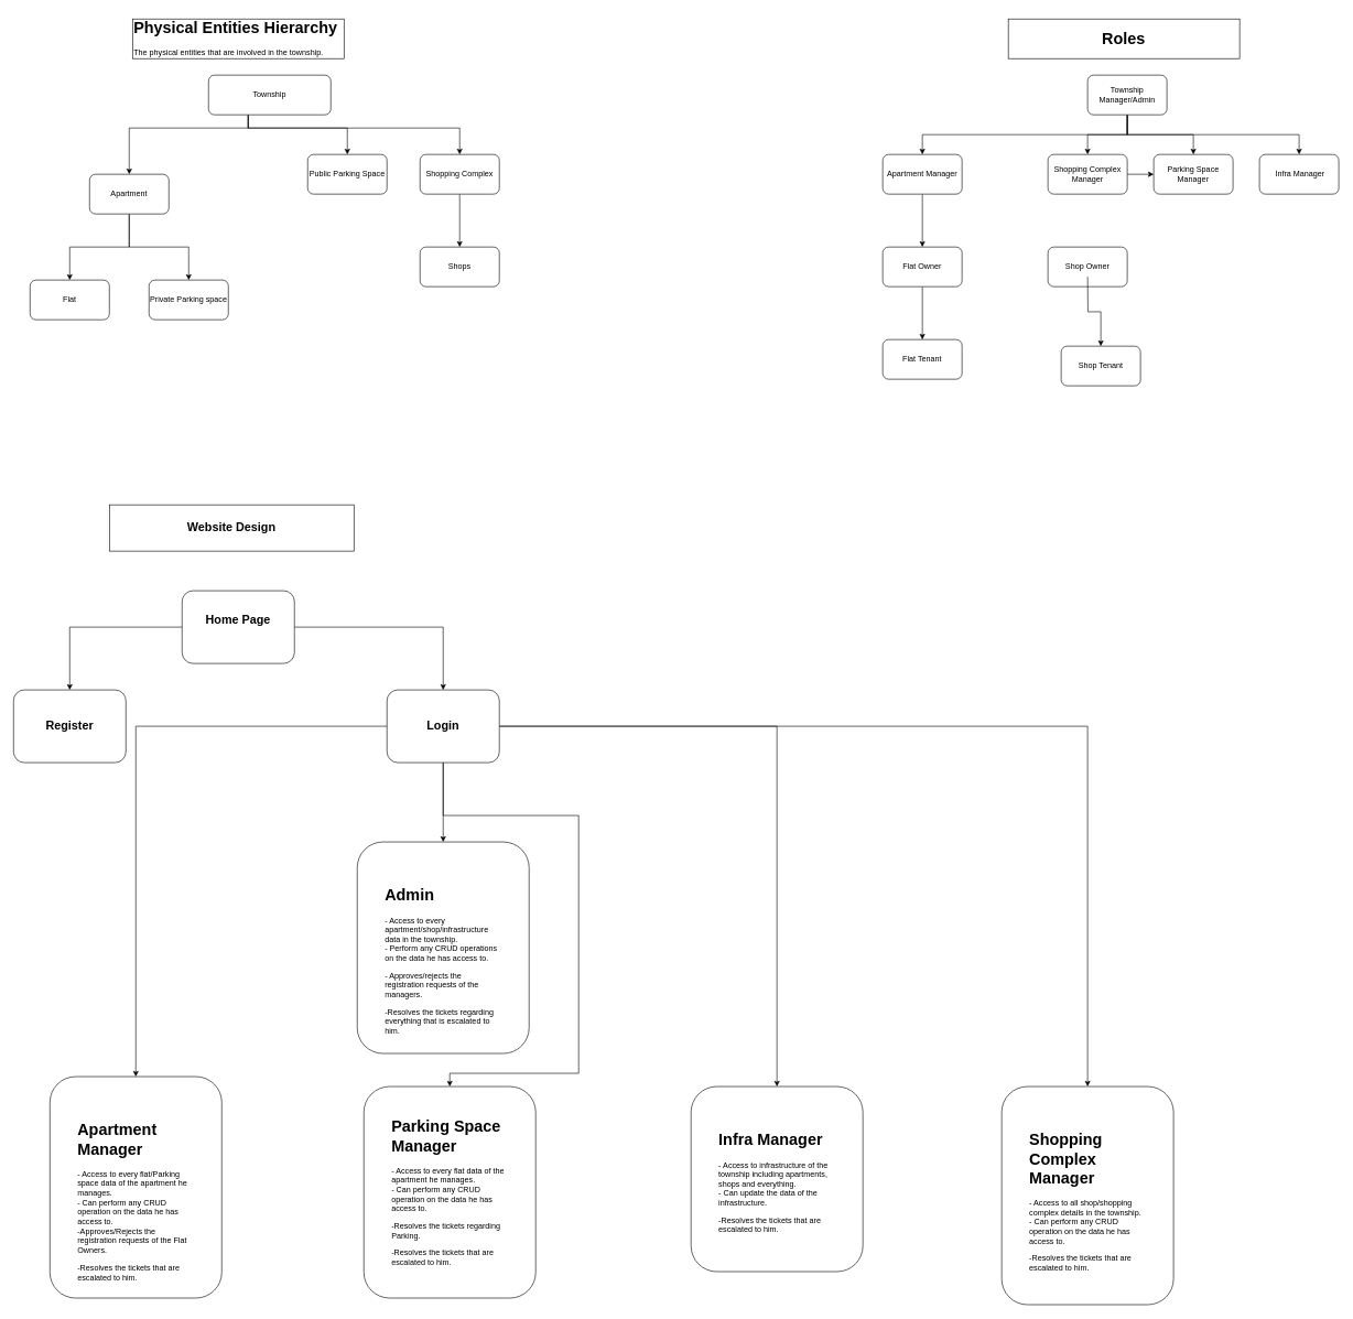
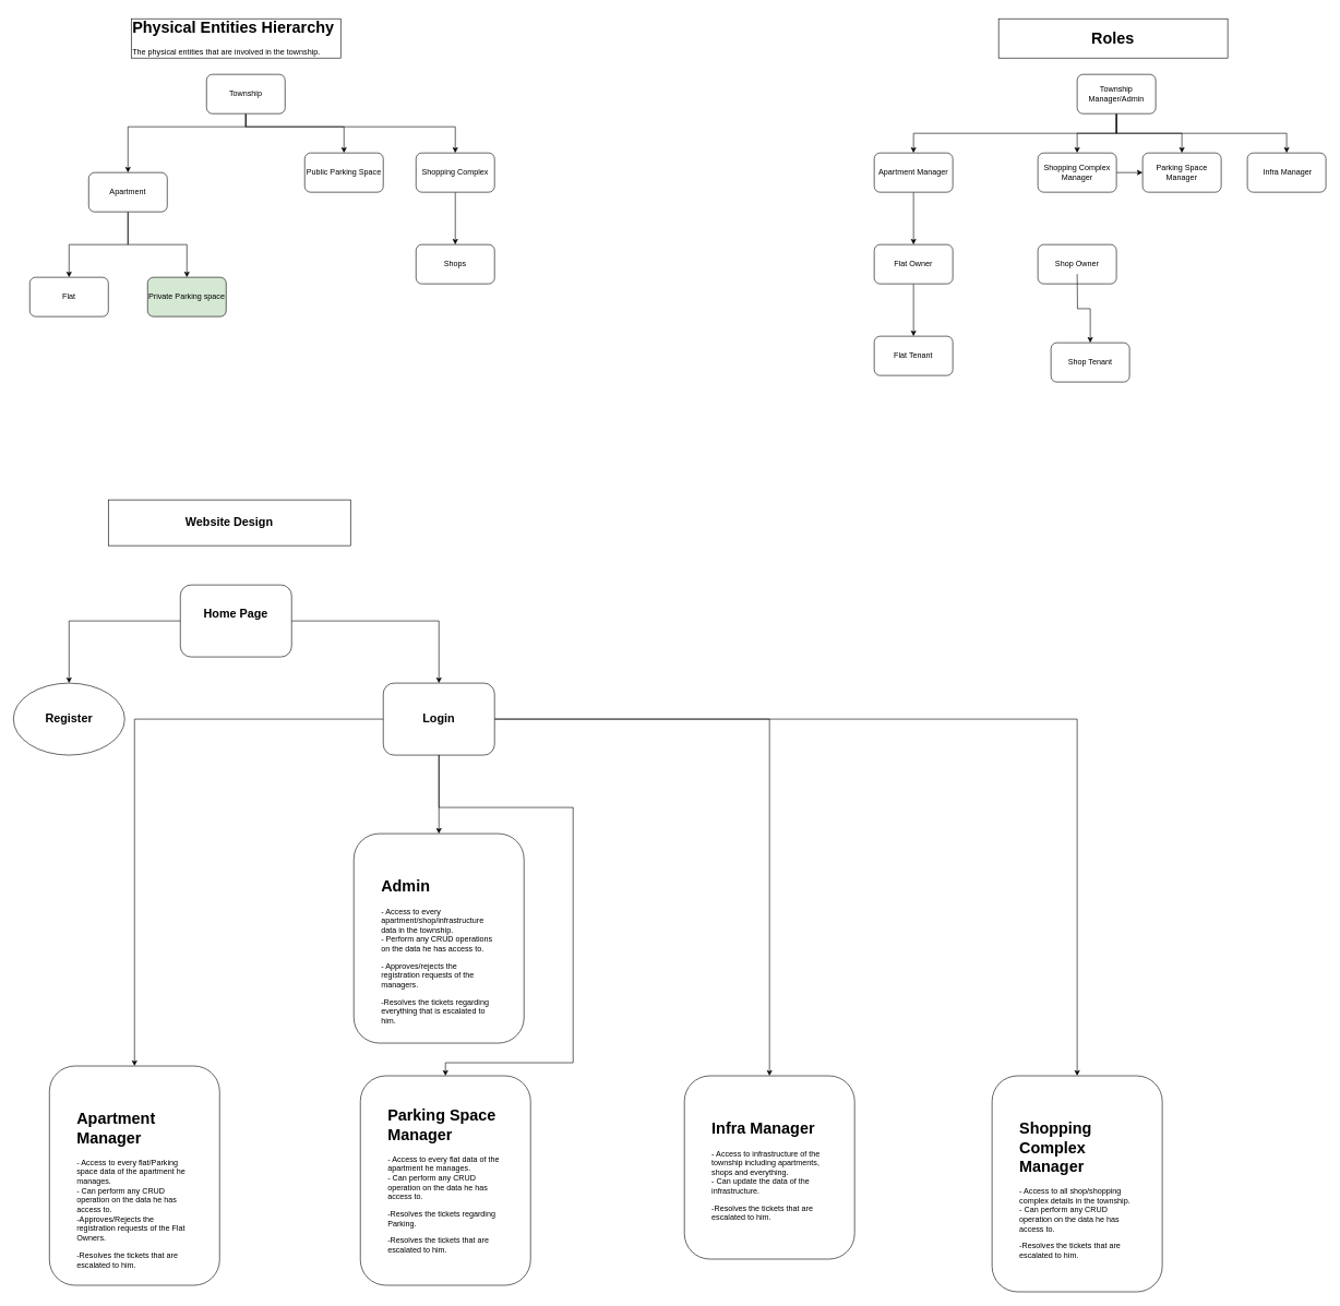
  <mxCell id="0" />
  <mxCell id="1" parent="0" />
  <mxCell id="2" style="edgeStyle=orthogonalEdgeStyle;rounded=0;orthogonalLoop=1;jettySize=auto;html=1;entryX=0.5;entryY=0;entryDx=0;entryDy=0;" edge="1" parent="1" source="5" target="9"><mxGeometry relative="1" as="geometry"><Array as="points"><mxPoint x="375" y="193" /><mxPoint x="525" y="193" /></Array></mxGeometry></mxCell>
  <mxCell id="3" style="edgeStyle=orthogonalEdgeStyle;rounded=0;orthogonalLoop=1;jettySize=auto;html=1;entryX=0.5;entryY=0;entryDx=0;entryDy=0;" edge="1" parent="1" source="5" target="11"><mxGeometry relative="1" as="geometry"><Array as="points"><mxPoint x="375" y="193" /><mxPoint x="695" y="193" /></Array></mxGeometry></mxCell>
  <mxCell id="4" style="edgeStyle=orthogonalEdgeStyle;rounded=0;orthogonalLoop=1;jettySize=auto;html=1;entryX=0.5;entryY=0;entryDx=0;entryDy=0;" edge="1" parent="1" source="5" target="8"><mxGeometry relative="1" as="geometry"><Array as="points"><mxPoint x="375" y="193" /><mxPoint x="195" y="193" /></Array></mxGeometry></mxCell>
- <mxCell id="5" value="Township" style="rounded=1;whiteSpace=wrap;html=1;" vertex="1" parent="1"><mxGeometry x="315" y="113" width="185" height="60" as="geometry" /></mxCell>
+ <mxCell id="5" value="Township" style="rounded=1;whiteSpace=wrap;html=1;" vertex="1" parent="1"><mxGeometry x="315" y="113" width="120" height="60" as="geometry" /></mxCell>
  <mxCell id="6" style="edgeStyle=orthogonalEdgeStyle;rounded=0;orthogonalLoop=1;jettySize=auto;html=1;entryX=0.5;entryY=0;entryDx=0;entryDy=0;" edge="1" parent="1" source="8" target="13"><mxGeometry relative="1" as="geometry"><Array as="points"><mxPoint x="195" y="373" /><mxPoint x="285" y="373" /></Array></mxGeometry></mxCell>
  <mxCell id="7" style="edgeStyle=orthogonalEdgeStyle;rounded=0;orthogonalLoop=1;jettySize=auto;html=1;entryX=0.5;entryY=0;entryDx=0;entryDy=0;" edge="1" parent="1" source="8" target="12"><mxGeometry relative="1" as="geometry" /></mxCell>
  <mxCell id="8" value="Apartment" style="rounded=1;whiteSpace=wrap;html=1;" vertex="1" parent="1"><mxGeometry x="135" y="263" width="120" height="60" as="geometry" /></mxCell>
  <mxCell id="9" value="Public Parking Space" style="rounded=1;whiteSpace=wrap;html=1;" vertex="1" parent="1"><mxGeometry x="465" y="233" width="120" height="60" as="geometry" /></mxCell>
  <mxCell id="10" value="" style="edgeStyle=orthogonalEdgeStyle;rounded=0;orthogonalLoop=1;jettySize=auto;html=1;" edge="1" parent="1" source="11" target="33"><mxGeometry relative="1" as="geometry" /></mxCell>
  <mxCell id="11" value="Shopping Complex" style="rounded=1;whiteSpace=wrap;html=1;" vertex="1" parent="1"><mxGeometry x="635" y="233" width="120" height="60" as="geometry" /></mxCell>
  <mxCell id="12" value="Flat" style="rounded=1;whiteSpace=wrap;html=1;" vertex="1" parent="1"><mxGeometry x="45" y="423" width="120" height="60" as="geometry" /></mxCell>
- <mxCell id="13" value="Private Parking space" style="rounded=1;whiteSpace=wrap;html=1;" vertex="1" parent="1"><mxGeometry x="225" y="423" width="120" height="60" as="geometry" /></mxCell>
+ <mxCell id="13" value="Private Parking space" style="rounded=1;whiteSpace=wrap;html=1;fillColor=#d5e8d4;" vertex="1" parent="1"><mxGeometry x="225" y="423" width="120" height="60" as="geometry" /></mxCell>
  <mxCell id="14" value="" style="rounded=0;whiteSpace=wrap;html=1;" vertex="1" parent="1"><mxGeometry x="200" y="28" width="320" height="60" as="geometry" /></mxCell>
  <mxCell id="15" value="&lt;h1 style=&quot;margin-top: 0px;&quot;&gt;Physical Entities Hierarchy&lt;/h1&gt;&lt;p&gt;The physical entities that are involved in the township.&lt;/p&gt;" style="text;html=1;whiteSpace=wrap;overflow=hidden;rounded=0;" vertex="1" parent="1"><mxGeometry x="200" y="20.5" width="350" height="75" as="geometry" /></mxCell>
  <mxCell id="16" style="edgeStyle=orthogonalEdgeStyle;rounded=0;orthogonalLoop=1;jettySize=auto;html=1;entryX=0.5;entryY=0;entryDx=0;entryDy=0;" edge="1" parent="1" source="20" target="22"><mxGeometry relative="1" as="geometry"><Array as="points"><mxPoint x="1705" y="203" /><mxPoint x="1395" y="203" /></Array></mxGeometry></mxCell>
  <mxCell id="17" style="edgeStyle=orthogonalEdgeStyle;rounded=0;orthogonalLoop=1;jettySize=auto;html=1;exitX=0.5;exitY=1;exitDx=0;exitDy=0;entryX=0.5;entryY=0;entryDx=0;entryDy=0;" edge="1" parent="1" source="20" target="34"><mxGeometry relative="1" as="geometry" /></mxCell>
  <mxCell id="18" style="edgeStyle=orthogonalEdgeStyle;rounded=0;orthogonalLoop=1;jettySize=auto;html=1;exitX=0.5;exitY=1;exitDx=0;exitDy=0;entryX=0.5;entryY=0;entryDx=0;entryDy=0;" edge="1" parent="1" source="20" target="24"><mxGeometry relative="1" as="geometry" /></mxCell>
  <mxCell id="19" style="edgeStyle=orthogonalEdgeStyle;rounded=0;orthogonalLoop=1;jettySize=auto;html=1;exitX=0.5;exitY=1;exitDx=0;exitDy=0;" edge="1" parent="1" source="20" target="35"><mxGeometry relative="1" as="geometry" /></mxCell>
  <mxCell id="20" value="Township Manager/Admin" style="rounded=1;whiteSpace=wrap;html=1;" vertex="1" parent="1"><mxGeometry x="1645" y="113" width="120" height="60" as="geometry" /></mxCell>
  <mxCell id="21" value="" style="edgeStyle=orthogonalEdgeStyle;rounded=0;orthogonalLoop=1;jettySize=auto;html=1;" edge="1" parent="1" source="22" target="26"><mxGeometry relative="1" as="geometry" /></mxCell>
  <mxCell id="22" value="Apartment Manager" style="rounded=1;whiteSpace=wrap;html=1;" vertex="1" parent="1"><mxGeometry x="1335" y="233" width="120" height="60" as="geometry" /></mxCell>
  <mxCell id="23" style="edgeStyle=orthogonalEdgeStyle;rounded=0;orthogonalLoop=1;jettySize=auto;html=1;" edge="1" parent="1" source="24" target="34"><mxGeometry relative="1" as="geometry" /></mxCell>
  <mxCell id="24" value="Shopping Complex Manager" style="rounded=1;whiteSpace=wrap;html=1;" vertex="1" parent="1"><mxGeometry x="1585" y="233" width="120" height="60" as="geometry" /></mxCell>
  <mxCell id="25" value="" style="edgeStyle=orthogonalEdgeStyle;rounded=0;orthogonalLoop=1;jettySize=auto;html=1;" edge="1" parent="1" source="26" target="27"><mxGeometry relative="1" as="geometry" /></mxCell>
  <mxCell id="26" value="Flat Owner" style="whiteSpace=wrap;html=1;rounded=1;" vertex="1" parent="1"><mxGeometry x="1335" y="373" width="120" height="60" as="geometry" /></mxCell>
  <mxCell id="27" value="Flat Tenant" style="whiteSpace=wrap;html=1;rounded=1;" vertex="1" parent="1"><mxGeometry x="1335" y="513" width="120" height="60" as="geometry" /></mxCell>
  <mxCell id="28" value="" style="rounded=0;whiteSpace=wrap;html=1;" vertex="1" parent="1"><mxGeometry x="1525" y="28" width="350" height="60" as="geometry" /></mxCell>
  <mxCell id="29" value="&lt;h1 style=&quot;margin-top: 0px;&quot;&gt;Roles&lt;/h1&gt;" style="text;html=1;whiteSpace=wrap;overflow=hidden;rounded=0;" vertex="1" parent="1"><mxGeometry x="1665" y="38" width="100" height="40" as="geometry" /></mxCell>
  <mxCell id="30" value="Shop Owner" style="rounded=1;whiteSpace=wrap;html=1;" vertex="1" parent="1"><mxGeometry x="1585" y="373" width="120" height="60" as="geometry" /></mxCell>
  <mxCell id="31" value="" style="edgeStyle=orthogonalEdgeStyle;rounded=0;orthogonalLoop=1;jettySize=auto;html=1;" edge="1" parent="1" target="32"><mxGeometry relative="1" as="geometry"><mxPoint x="1645" y="418" as="sourcePoint" /></mxGeometry></mxCell>
  <mxCell id="32" value="Shop Tenant" style="rounded=1;whiteSpace=wrap;html=1;" vertex="1" parent="1"><mxGeometry x="1605" y="523" width="120" height="60" as="geometry" /></mxCell>
  <mxCell id="33" value="Shops" style="rounded=1;whiteSpace=wrap;html=1;" vertex="1" parent="1"><mxGeometry x="635" y="373" width="120" height="60" as="geometry" /></mxCell>
  <mxCell id="34" value="Parking Space Manager" style="rounded=1;whiteSpace=wrap;html=1;" vertex="1" parent="1"><mxGeometry x="1745" y="233" width="120" height="60" as="geometry" /></mxCell>
  <mxCell id="35" value="&amp;nbsp;Infra Manager" style="rounded=1;whiteSpace=wrap;html=1;" vertex="1" parent="1"><mxGeometry x="1905" y="233" width="120" height="60" as="geometry" /></mxCell>
  <mxCell id="36" value="&lt;font style=&quot;font-size: 18px;&quot;&gt;&lt;b&gt;Website Design&lt;/b&gt;&lt;/font&gt;" style="rounded=0;whiteSpace=wrap;html=1;" vertex="1" parent="1"><mxGeometry x="165" y="763" width="370" height="70" as="geometry" /></mxCell>
  <mxCell id="37" value="" style="edgeStyle=orthogonalEdgeStyle;rounded=0;orthogonalLoop=1;jettySize=auto;html=1;" edge="1" parent="1" source="39" target="45"><mxGeometry relative="1" as="geometry" /></mxCell>
  <mxCell id="38" value="" style="edgeStyle=orthogonalEdgeStyle;rounded=0;orthogonalLoop=1;jettySize=auto;html=1;" edge="1" parent="1" source="39" target="46"><mxGeometry relative="1" as="geometry" /></mxCell>
  <mxCell id="39" value="&lt;b&gt;&lt;font style=&quot;font-size: 18px;&quot;&gt;Home Page&lt;br&gt;&lt;br&gt;&lt;/font&gt;&lt;/b&gt;" style="rounded=1;whiteSpace=wrap;html=1;" vertex="1" parent="1"><mxGeometry x="275" y="893" width="170" height="110" as="geometry" /></mxCell>
  <mxCell id="40" value="" style="edgeStyle=orthogonalEdgeStyle;rounded=0;orthogonalLoop=1;jettySize=auto;html=1;" edge="1" parent="1" source="45" target="47"><mxGeometry relative="1" as="geometry" /></mxCell>
  <mxCell id="41" style="edgeStyle=orthogonalEdgeStyle;rounded=0;orthogonalLoop=1;jettySize=auto;html=1;entryX=0.5;entryY=0;entryDx=0;entryDy=0;" edge="1" parent="1" source="45" target="49"><mxGeometry relative="1" as="geometry" /></mxCell>
  <mxCell id="42" style="edgeStyle=orthogonalEdgeStyle;rounded=0;orthogonalLoop=1;jettySize=auto;html=1;entryX=0.5;entryY=0;entryDx=0;entryDy=0;" edge="1" parent="1" source="45" target="51"><mxGeometry relative="1" as="geometry"><Array as="points"><mxPoint x="670" y="1233" /><mxPoint x="875" y="1233" /><mxPoint x="875" y="1623" /></Array></mxGeometry></mxCell>
  <mxCell id="43" style="edgeStyle=orthogonalEdgeStyle;rounded=0;orthogonalLoop=1;jettySize=auto;html=1;exitX=1;exitY=0.5;exitDx=0;exitDy=0;entryX=0.5;entryY=0;entryDx=0;entryDy=0;" edge="1" parent="1" source="45" target="53"><mxGeometry relative="1" as="geometry" /></mxCell>
  <mxCell id="44" style="edgeStyle=orthogonalEdgeStyle;rounded=0;orthogonalLoop=1;jettySize=auto;html=1;entryX=0.5;entryY=0;entryDx=0;entryDy=0;" edge="1" parent="1" source="45" target="55"><mxGeometry relative="1" as="geometry" /></mxCell>
  <mxCell id="45" value="&lt;b&gt;&lt;font style=&quot;font-size: 18px;&quot;&gt;Login&lt;/font&gt;&lt;/b&gt;" style="rounded=1;whiteSpace=wrap;html=1;" vertex="1" parent="1"><mxGeometry x="585" y="1043" width="170" height="110" as="geometry" /></mxCell>
- <mxCell id="46" value="&lt;b&gt;&lt;font style=&quot;font-size: 18px;&quot;&gt;Register&lt;/font&gt;&lt;/b&gt;" style="rounded=1;whiteSpace=wrap;html=1;" vertex="1" parent="1"><mxGeometry x="20" y="1043" width="170" height="110" as="geometry" /></mxCell>
+ <mxCell id="46" value="&lt;b&gt;&lt;font style=&quot;font-size: 18px;&quot;&gt;Register&lt;/font&gt;&lt;/b&gt;" style="ellipse;whiteSpace=wrap;html=1;" vertex="1" parent="1"><mxGeometry x="20" y="1043" width="170" height="110" as="geometry" /></mxCell>
  <mxCell id="47" value="" style="rounded=1;whiteSpace=wrap;html=1;" vertex="1" parent="1"><mxGeometry x="540" y="1273" width="260" height="320" as="geometry" /></mxCell>
  <mxCell id="48" value="&lt;h1 style=&quot;margin-top: 0px;&quot;&gt;Admin&lt;/h1&gt;&lt;p&gt;- Access to every apartment/shop/infrastructure data in the township.&lt;br&gt;- Perform any CRUD operations on the data he has access to.&lt;/p&gt;&lt;p&gt;- Approves/rejects the registration requests of the managers.&lt;/p&gt;&lt;p&gt;-Resolves the tickets regarding everything that is escalated to him.&lt;br&gt;&lt;/p&gt;" style="text;html=1;whiteSpace=wrap;overflow=hidden;rounded=0;" vertex="1" parent="1"><mxGeometry x="580" y="1333" width="180" height="230" as="geometry" /></mxCell>
  <mxCell id="49" value="" style="rounded=1;whiteSpace=wrap;html=1;" vertex="1" parent="1"><mxGeometry x="75" y="1628" width="260" height="335" as="geometry" /></mxCell>
  <mxCell id="50" value="&lt;h1 style=&quot;margin-top: 0px;&quot;&gt;Apartment Manager&lt;/h1&gt;&lt;p&gt;- Access to every flat/Parking space data of the apartment he manages.&lt;br&gt;- Can perform any CRUD operation on the data he has access to.&lt;br&gt;-&lt;span style=&quot;background-color: initial;&quot;&gt;Approves/Rejects the registration requests of the Flat Owners.&lt;/span&gt;&lt;/p&gt;&lt;p&gt;-Resolves the tickets that are escalated to him.&lt;span style=&quot;background-color: initial;&quot;&gt;&lt;br&gt;&lt;/span&gt;&lt;/p&gt;" style="text;html=1;whiteSpace=wrap;overflow=hidden;rounded=0;" vertex="1" parent="1"><mxGeometry x="115" y="1688" width="180" height="255" as="geometry" /></mxCell>
  <mxCell id="51" value="" style="rounded=1;whiteSpace=wrap;html=1;" vertex="1" parent="1"><mxGeometry x="550" y="1643" width="260" height="320" as="geometry" /></mxCell>
  <mxCell id="52" value="&lt;h1 style=&quot;margin-top: 0px;&quot;&gt;Parking Space Manager&lt;/h1&gt;&lt;p&gt;- Access to every flat data of the apartment he manages.&lt;br&gt;- Can perform any CRUD operation on the data he has access to.&lt;/p&gt;&lt;p&gt;-Resolves the tickets regarding Parking.&lt;/p&gt;&lt;p&gt;-Resolves the tickets that are escalated to him.&lt;br&gt;&lt;/p&gt;" style="text;html=1;whiteSpace=wrap;overflow=hidden;rounded=0;" vertex="1" parent="1"><mxGeometry x="590" y="1683" width="180" height="240" as="geometry" /></mxCell>
  <mxCell id="53" value="" style="rounded=1;whiteSpace=wrap;html=1;" vertex="1" parent="1"><mxGeometry x="1045" y="1643" width="260" height="280" as="geometry" /></mxCell>
  <mxCell id="54" value="&lt;h1 style=&quot;margin-top: 0px;&quot;&gt;Infra Manager&lt;/h1&gt;&lt;p&gt;- Access to infrastructure of the township including apartments, shops and everything.&lt;br&gt;- Can update the data of the infrastructure.&lt;/p&gt;&lt;p&gt;-Resolves the tickets that are escalated to him.&lt;br&gt;&lt;/p&gt;" style="text;html=1;whiteSpace=wrap;overflow=hidden;rounded=0;" vertex="1" parent="1"><mxGeometry x="1085" y="1703" width="180" height="180" as="geometry" /></mxCell>
  <mxCell id="55" value="" style="rounded=1;whiteSpace=wrap;html=1;" vertex="1" parent="1"><mxGeometry x="1515" y="1643" width="260" height="330" as="geometry" /></mxCell>
  <mxCell id="56" value="&lt;h1 style=&quot;margin-top: 0px;&quot;&gt;Shopping Complex Manager&lt;/h1&gt;&lt;p&gt;- Access to all shop/shopping complex details in the township.&lt;br&gt;- Can perform any CRUD operation on the data he has access to.&lt;/p&gt;&lt;p&gt;-Resolves the tickets that are escalated to him.&lt;br&gt;&lt;/p&gt;" style="text;html=1;whiteSpace=wrap;overflow=hidden;rounded=0;" vertex="1" parent="1"><mxGeometry x="1555" y="1703" width="180" height="230" as="geometry" /></mxCell>
